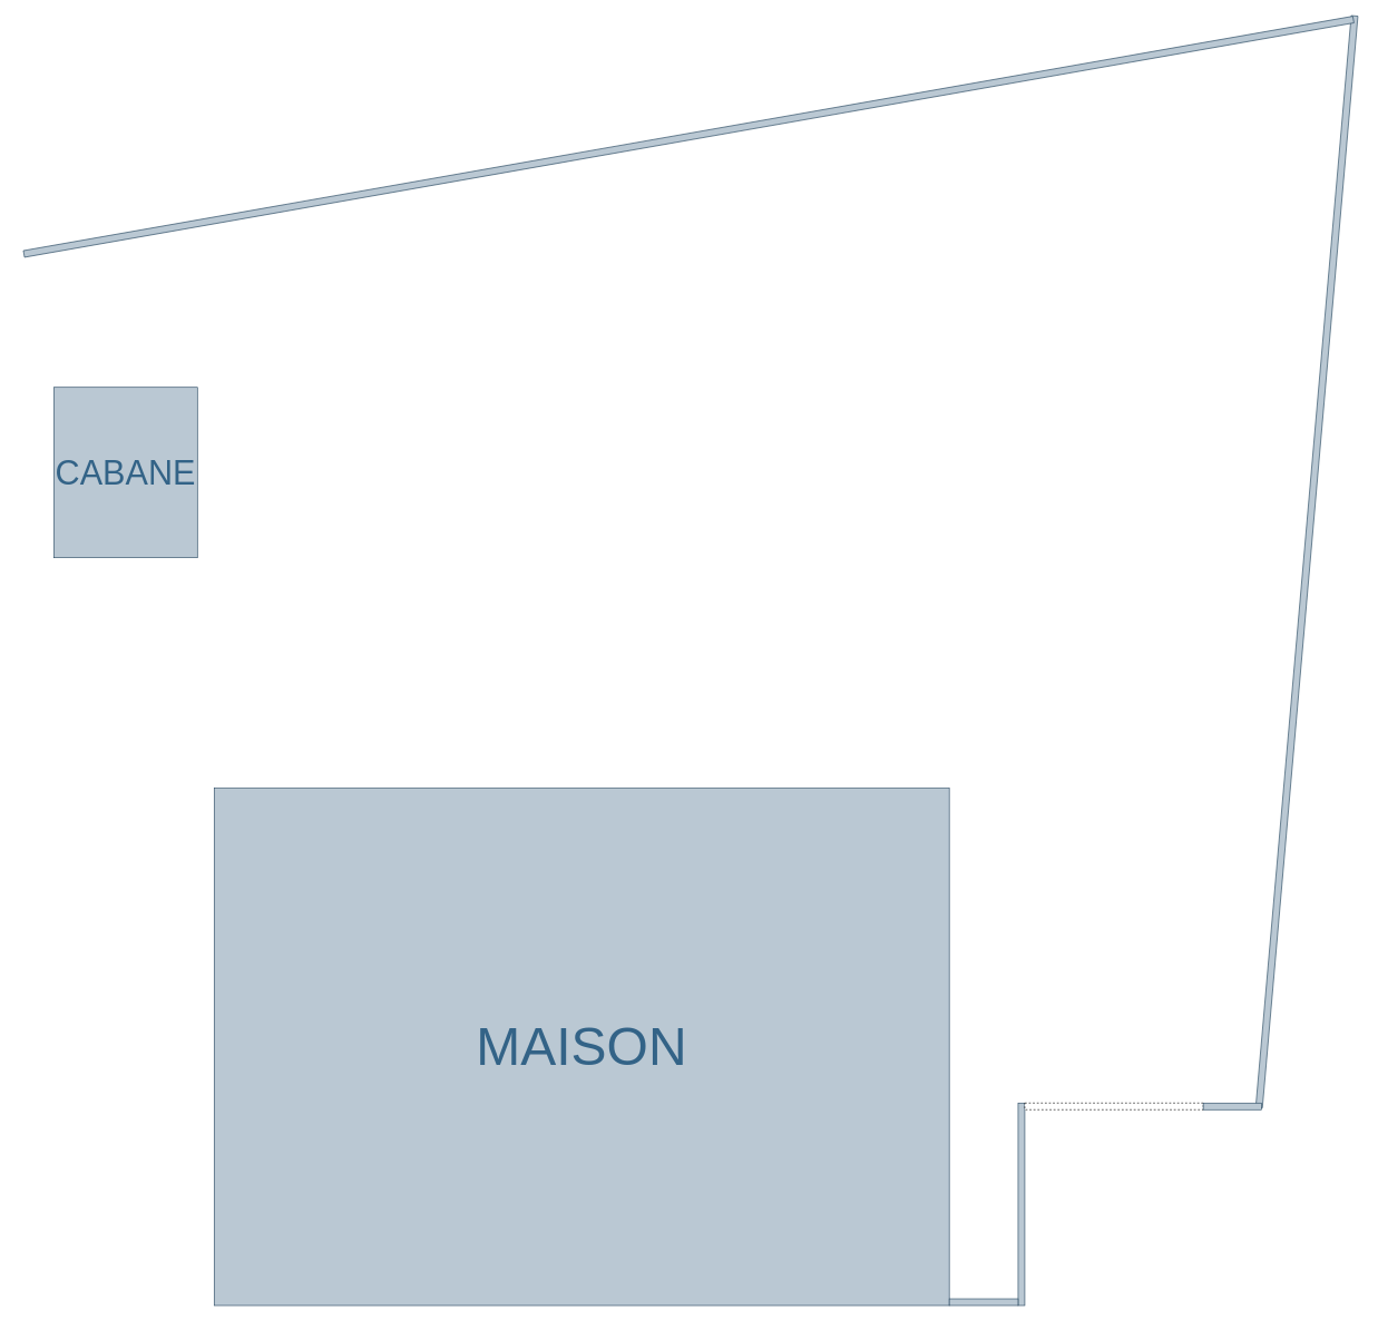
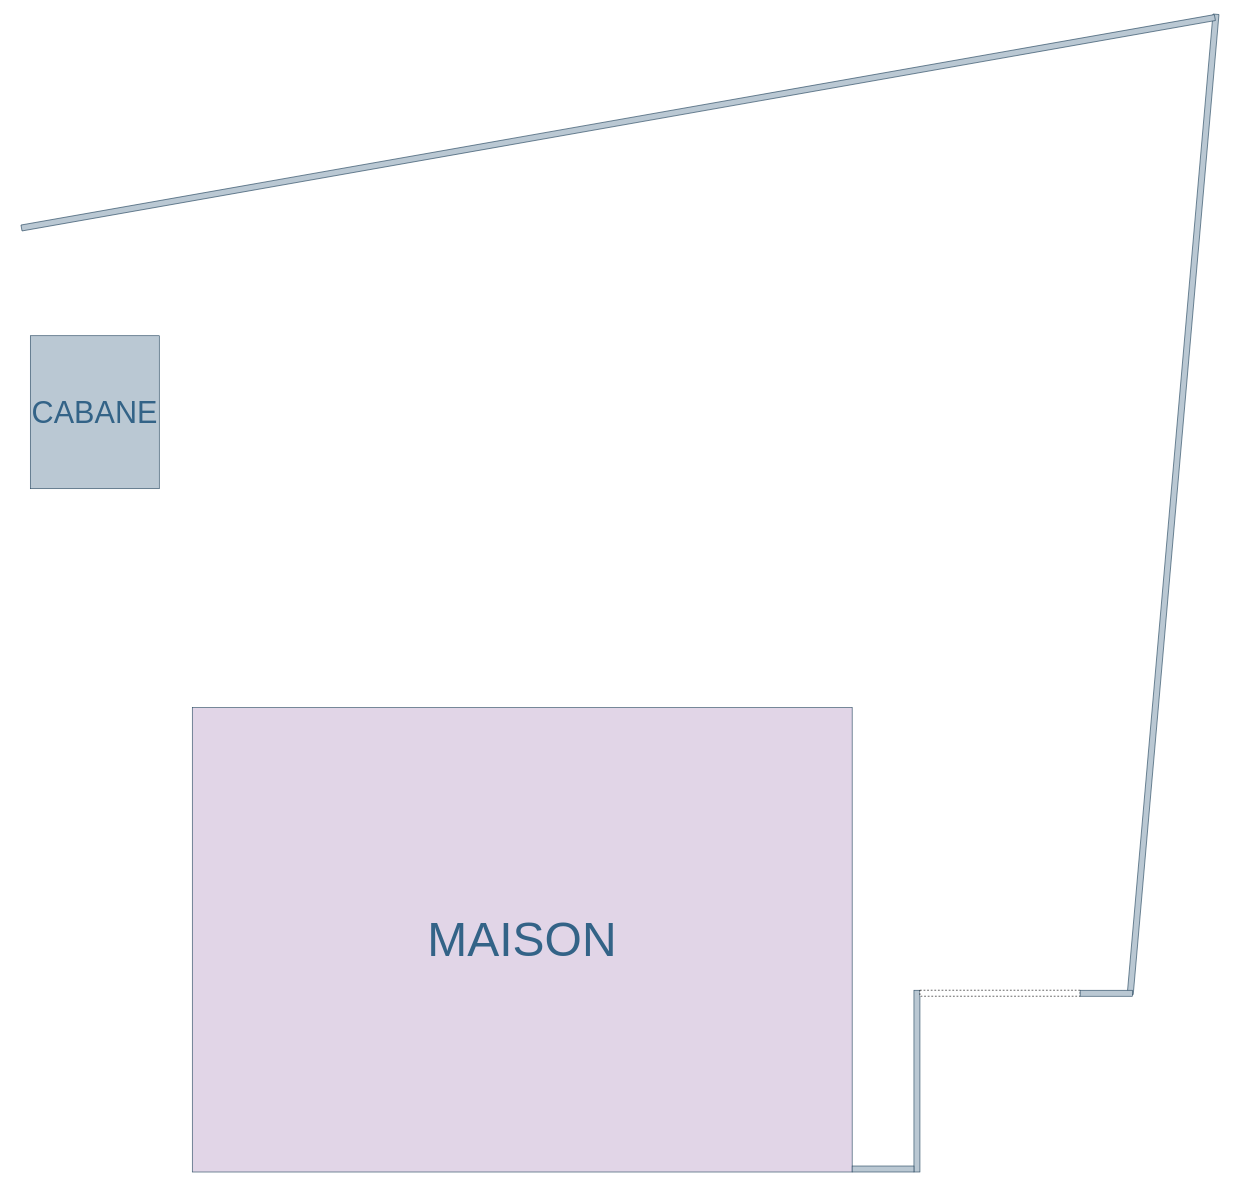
  <mxCell id="0" />
  <mxCell id="1" parent="0" />
- <mxCell id="2" value="&lt;font style=&quot;font-size: 80px&quot; color=&quot;#336387&quot;&gt;MAISON&lt;/font&gt;" style="rounded=0;whiteSpace=wrap;html=1;fillColor=#bac8d3;strokeColor=#23445d;" vertex="1" parent="1"><mxGeometry x="320" y="1179" width="1100" height="774" as="geometry" /></mxCell>
- <mxCell id="3" value="&lt;font style=&quot;font-size: 51px&quot; color=&quot;#336387&quot;&gt;CABANE&lt;/font&gt;" style="rounded=0;whiteSpace=wrap;html=1;fillColor=#bac8d3;strokeColor=#23445d;" vertex="1" parent="1"><mxGeometry x="80" y="579" width="215" height="255" as="geometry" /></mxCell>
+ <mxCell id="2" value="&lt;font style=&quot;font-size: 80px&quot; color=&quot;#336387&quot;&gt;MAISON&lt;/font&gt;" style="rounded=0;whiteSpace=wrap;html=1;fillColor=#e1d5e7;strokeColor=#23445d;" vertex="1" parent="1"><mxGeometry x="320" y="1179" width="1100" height="774" as="geometry" /></mxCell>
+ <mxCell id="3" value="&lt;font style=&quot;font-size: 51px&quot; color=&quot;#336387&quot;&gt;CABANE&lt;/font&gt;" style="rounded=0;whiteSpace=wrap;html=1;fillColor=#bac8d3;strokeColor=#23445d;" vertex="1" parent="1"><mxGeometry x="50" y="559" width="215" height="255" as="geometry" /></mxCell>
  <mxCell id="4" value="" style="rounded=0;whiteSpace=wrap;html=1;fillColor=#bac8d3;strokeColor=#23445d;rotation=5;" vertex="1" parent="1"><mxGeometry x="1950" y="20" width="10" height="1640" as="geometry" /></mxCell>
  <mxCell id="5" value="" style="rounded=0;whiteSpace=wrap;html=1;fillColor=#bac8d3;strokeColor=#23445d;rotation=0;" vertex="1" parent="1"><mxGeometry x="1523" y="1650" width="10" height="303" as="geometry" /></mxCell>
  <mxCell id="6" value="" style="rounded=0;whiteSpace=wrap;html=1;fillColor=#bac8d3;strokeColor=#23445d;rotation=0;" vertex="1" parent="1"><mxGeometry x="1420" y="1943" width="103" height="10" as="geometry" /></mxCell>
  <mxCell id="7" value="" style="rounded=0;whiteSpace=wrap;html=1;rotation=0;dashed=1;" vertex="1" parent="1"><mxGeometry x="1533" y="1650" width="267" height="10" as="geometry" /></mxCell>
  <mxCell id="8" value="" style="rounded=0;whiteSpace=wrap;html=1;fillColor=#bac8d3;strokeColor=#23445d;rotation=0;" vertex="1" parent="1"><mxGeometry x="1800" y="1650" width="87" height="10" as="geometry" /></mxCell>
  <mxCell id="9" value="" style="rounded=0;whiteSpace=wrap;html=1;fillColor=#bac8d3;strokeColor=#23445d;rotation=350;" vertex="1" parent="1"><mxGeometry x="20" y="199" width="2020" height="10" as="geometry" /></mxCell>
